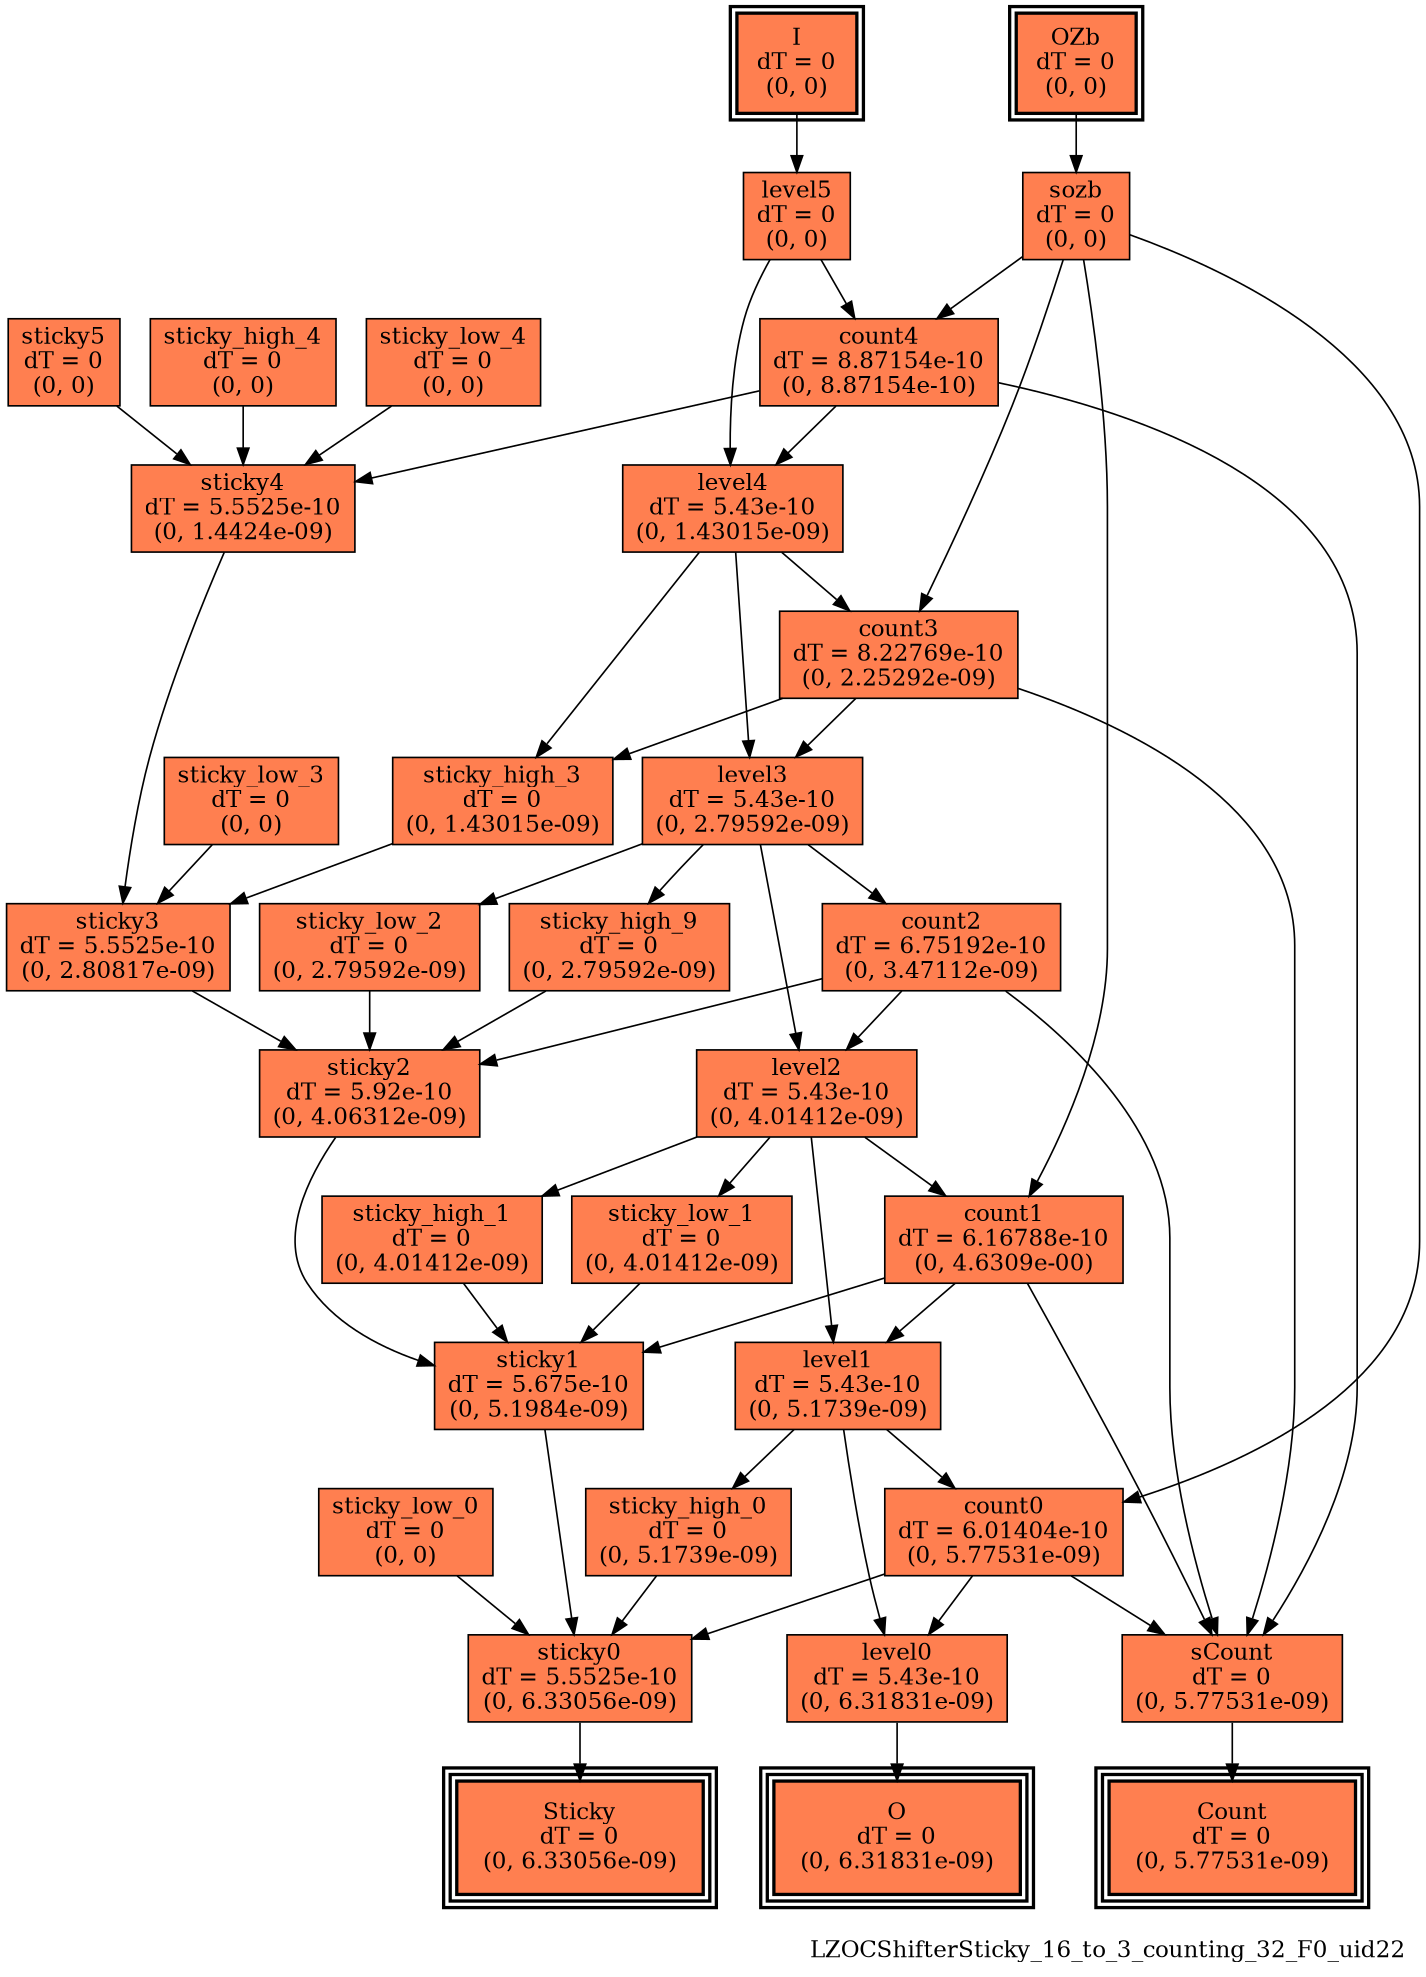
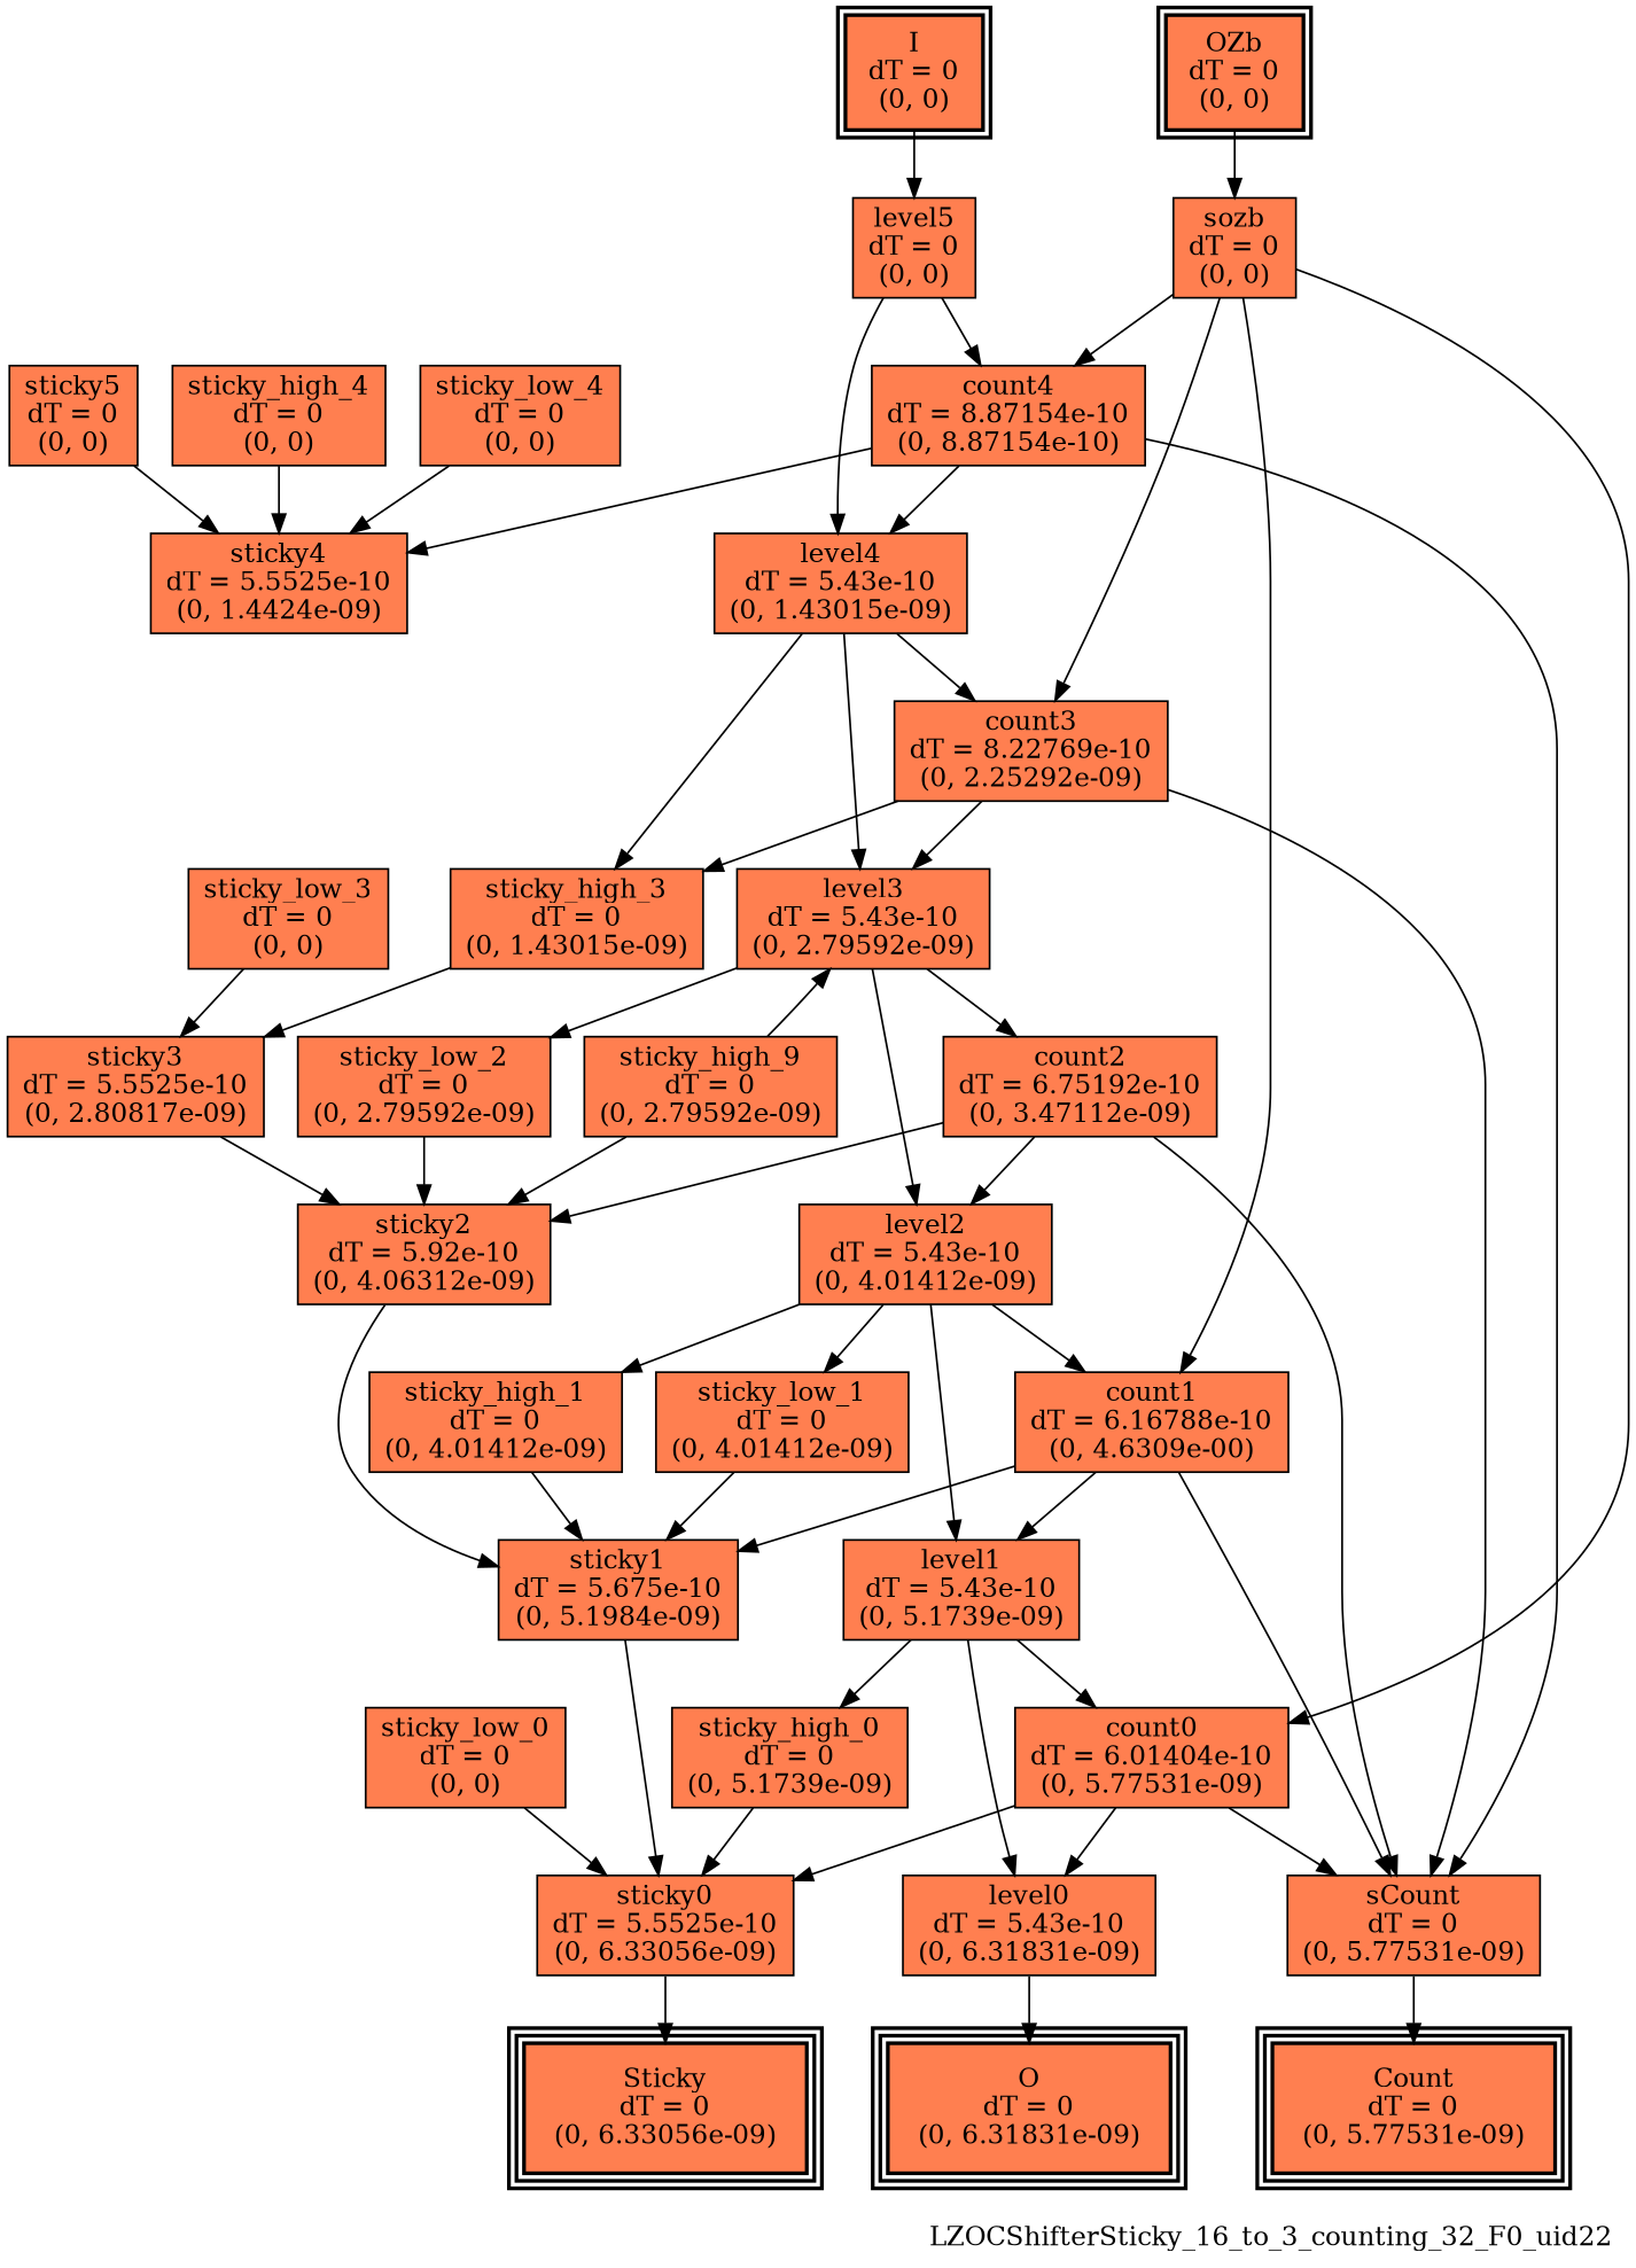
  digraph {
    label=LZOCShifterSticky_16_to_3_counting_32_F0_uid22
    labeljust=right
    labelloc=bottom
    nodesep=0.25
    ranksep=0.5
    node [color=black fillcolor=coral peripheries=1 shape=box style=filled]
    edge [arrowhead=normal arrowsize=1.0 arrowtail=normal color=black dir=forward]
    n1 [label="I\ndT = 0\n(0, 0)" peripheries=2 style="bold, filled"]
    n2 [label="OZb\ndT = 0\n(0, 0)" peripheries=2 style="bold, filled"]
    n3 [label="Count\ndT = 0\n(0, 5.77531e-09)" peripheries=3 style="bold, filled"]
    n4 [label="O\ndT = 0\n(0, 6.31831e-09)" peripheries=3 style="bold, filled"]
    n5 [label="Sticky\ndT = 0\n(0, 6.33056e-09)" peripheries=3 style="bold, filled"]
    n6 [label="level5\ndT = 0\n(0, 0)"]
    n7 [label="sozb\ndT = 0\n(0, 0)"]
    n8 [label="count4\ndT = 8.87154e-10\n(0, 8.87154e-10)"]
    n9 [label="level4\ndT = 5.43e-10\n(0, 1.43015e-09)"]
    n10 [label="count3\ndT = 8.22769e-10\n(0, 2.25292e-09)"]
    n11 [label="count1\ndT = 6.16788e-10\n(0, 4.6309e-00)"]
    n12 [label="count0\ndT = 6.01404e-10\n(0, 5.77531e-09)"]
    n13 [label="sticky4\ndT = 5.5525e-10\n(0, 1.4424e-09)"]
    n14 [label="sCount\ndT = 0\n(0, 5.77531e-09)"]
    n15 [label="level3\ndT = 5.43e-10\n(0, 2.79592e-09)"]
    n16 [label="sticky_high_3\ndT = 0\n(0, 1.43015e-09)"]
    n17 [label="count2\ndT = 6.75192e-10\n(0, 3.47112e-09)"]
    n18 [label="level2\ndT = 5.43e-10\n(0, 4.01412e-09)"]
    n19 [label="sticky2\ndT = 5.92e-10\n(0, 4.06312e-09)"]
    n20 [label="level1\ndT = 5.43e-10\n(0, 5.1739e-09)"]
    n21 [label="sticky1\ndT = 5.675e-10\n(0, 5.1984e-09)"]
    n22 [label="level0\ndT = 5.43e-10\n(0, 6.31831e-09)"]
    n23 [label="sticky0\ndT = 5.5525e-10\n(0, 6.33056e-09)"]
    n24 [label="sticky5\ndT = 0\n(0, 0)"]
    n25 [label="sticky3\ndT = 5.5525e-10\n(0, 2.80817e-09)"]
    n26 [label="sticky_high_9\ndT = 0\n(0, 2.79592e-09)"]
    n27 [label="sticky_low_2\ndT = 0\n(0, 2.79592e-09)"]
    n28 [label="sticky_high_4\ndT = 0\n(0, 0)"]
    n29 [label="sticky_low_4\ndT = 0\n(0, 0)"]
    n30 [label="sticky_high_1\ndT = 0\n(0, 4.01412e-09)"]
    n31 [label="sticky_low_1\ndT = 0\n(0, 4.01412e-09)"]
    n32 [label="sticky_low_3\ndT = 0\n(0, 0)"]
    n33 [label="sticky_high_0\ndT = 0\n(0, 5.1739e-09)"]
    n34 [label="sticky_low_0\ndT = 0\n(0, 0)"]
    subgraph sub_1 {
      rank=same
      n1
      n2
    }
    subgraph sub_2 {
      rank=same
      n3
      n4
      n5
    }
    n1 -> n6
    n2 -> n7
    n6 -> n8
    n6 -> n9
    n7 -> n8
    n7 -> n10
    n7 -> n11
    n7 -> n12
    n8 -> n9
    n8 -> n13
    n8 -> n14
    n9 -> n10
    n9 -> n15
    n9 -> n16
    n10 -> n14
    n10 -> n15
    n10 -> n16
    n11 -> n14
    n11 -> n20
    n11 -> n21
    n12 -> n14
    n12 -> n22
    n12 -> n23
-   n13 -> n25
    n14 -> n3
    n15 -> n17
    n15 -> n18
-   n15 -> n26
+   n26 -> n15
    n15 -> n27
    n16 -> n25
    n17 -> n14
    n17 -> n18
    n17 -> n19
    n18 -> n11
    n18 -> n20
    n18 -> n30
    n18 -> n31
    n19 -> n21
    n20 -> n12
    n20 -> n22
    n20 -> n33
    n21 -> n23
    n22 -> n4
    n23 -> n5
    n24 -> n13
    n25 -> n19
    n26 -> n19
    n27 -> n19
    n28 -> n13
    n29 -> n13
    n30 -> n21
    n31 -> n21
    n32 -> n25
    n33 -> n23
    n34 -> n23
  }
